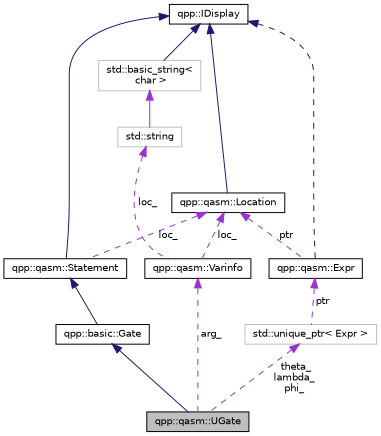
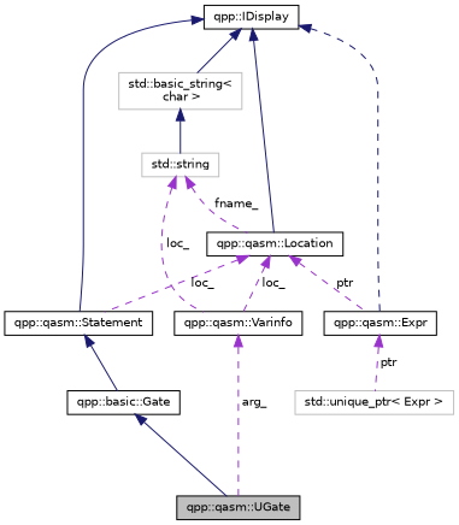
  digraph {
    node [color=black fillcolor=white fontname=Helvetica fontsize=10 shape=record style=filled]
    edge [color=darkorchid3 dir=back fontname=Helvetica fontsize=10 labelfontname=Helvetica labelfontsize=10 style=dashed]
    n1 [fillcolor=grey75 fontcolor=black height=0.2 label="qpp::qasm::UGate" width=0.4]
    n2 [height=0.2 label="qpp::basic::Gate" width=0.4]
    n3 [height=0.2 label="qpp::qasm::Statement" width=0.4]
    n4 [height=0.2 label="qpp::IDisplay" width=0.4]
    n5 [height=0.2 label="qpp::qasm::Location" width=0.4]
    n6 [height=0.2 label="qpp::qasm::Expr" width=0.4]
    n7 [color=grey75 height=0.2 label="std::basic_string\<\l char \>" width=0.4]
    n8 [height=0.2 label="qpp::qasm::Varinfo" width=0.4]
    n9 [color=grey75 height=0.2 label="std::unique_ptr\< Expr \>" width=0.4]
    n10 [color=grey75 height=0.2 label="std::string" width=0.4]
    n2 -> n1 [color=midnightblue style=solid]
    n3 -> n2 [color=midnightblue style=solid]
    n4 -> n3 [color=midnightblue style=solid]
    n4 -> n5 [color=midnightblue style=solid]
    n4 -> n6 [color=midnightblue]
    n4 -> n7 [color=midnightblue style=solid]
    n5 -> n3 [label=" loc_"]
    n5 -> n6 [label=" ptr"]
    n5 -> n8 [label=" loc_"]
    n6 -> n9 [label=" ptr"]
-   n7 -> n10 [style=solid]
+   n7 -> n10 [color=midnightblue style=solid]
    n8 -> n1 [label=" arg_"]
-   n9 -> n1 [label=" theta_\nlambda_\nphi_"]
+   n10 -> n5 [label=" fname_"]
    n10 -> n8 [label=" loc_"]
  }
